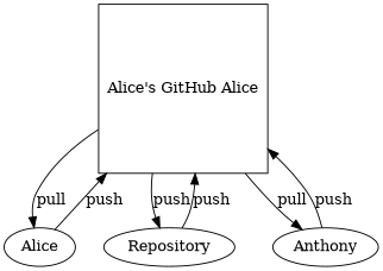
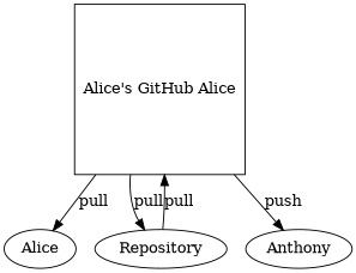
  digraph {
    n1 [label="Alice's GitHub Alice" shape=square]
    Alice
    n3 [label=Repository]
    Anthony
    n1 -> Alice [label=pull]
-   n1 -> n3 [label=push]
-   n1 -> Anthony [label=pull]
-   Alice -> n1 [label=push]
-   n3 -> n1 [label=push]
-   Anthony -> n1 [label=push]
+   n1 -> n3 [label=pull]
+   n1 -> Anthony [label=push]
+   n3 -> n1 [label=pull]
  }
